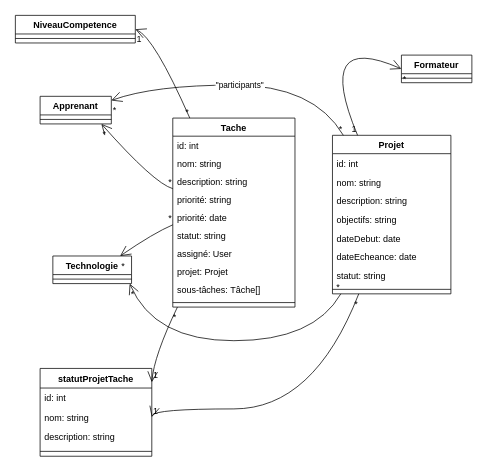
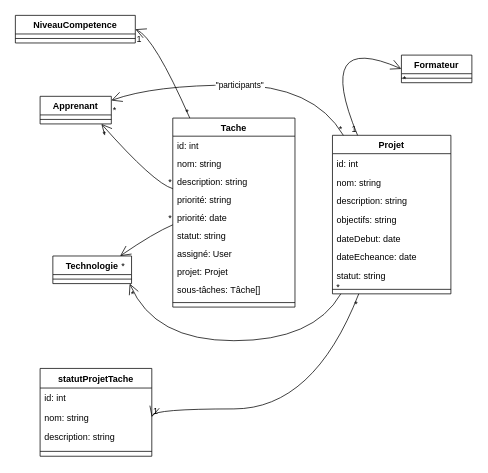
  <mxCell id="0" />
  <mxCell id="1" parent="0" />
  <mxCell id="2" value="Apprenant" style="swimlane;fontStyle=1;align=center;verticalAlign=top;childLayout=stackLayout;horizontal=1;startSize=24.833;horizontalStack=0;resizeParent=1;resizeParentMax=0;resizeLast=0;collapsible=0;marginBottom=0;" vertex="1" parent="1"><mxGeometry x="53" y="128" width="95" height="36.833" as="geometry" /></mxCell>
  <mxCell id="3" style="line;strokeWidth=1;fillColor=none;align=left;verticalAlign=middle;spacingTop=-1;spacingLeft=3;spacingRight=3;rotatable=0;labelPosition=right;points=[];portConstraint=eastwest;strokeColor=inherit;" vertex="1" parent="2"><mxGeometry y="24.833" width="95" height="12" as="geometry" /></mxCell>
  <mxCell id="4" value="Formateur" style="swimlane;fontStyle=1;align=center;verticalAlign=top;childLayout=stackLayout;horizontal=1;startSize=24.833;horizontalStack=0;resizeParent=1;resizeParentMax=0;resizeLast=0;collapsible=0;marginBottom=0;" vertex="1" parent="1"><mxGeometry x="535" y="73" width="94" height="36.833" as="geometry" /></mxCell>
  <mxCell id="5" style="line;strokeWidth=1;fillColor=none;align=left;verticalAlign=middle;spacingTop=-1;spacingLeft=3;spacingRight=3;rotatable=0;labelPosition=right;points=[];portConstraint=eastwest;strokeColor=inherit;" vertex="1" parent="4"><mxGeometry y="24.833" width="94" height="12" as="geometry" /></mxCell>
  <mxCell id="6" value="Projet" style="swimlane;fontStyle=1;align=center;verticalAlign=top;childLayout=stackLayout;horizontal=1;startSize=24.51;horizontalStack=0;resizeParent=1;resizeParentMax=0;resizeLast=0;collapsible=0;marginBottom=0;" vertex="1" parent="1"><mxGeometry x="443" y="180" width="158" height="211.51" as="geometry" /></mxCell>
  <mxCell id="7" value="id: int" style="text;strokeColor=none;fillColor=none;align=left;verticalAlign=top;spacingLeft=4;spacingRight=4;overflow=hidden;rotatable=0;points=[[0,0.5],[1,0.5]];portConstraint=eastwest;" vertex="1" parent="6"><mxGeometry y="24.51" width="158" height="25" as="geometry" /></mxCell>
  <mxCell id="8" value="nom: string" style="text;strokeColor=none;fillColor=none;align=left;verticalAlign=top;spacingLeft=4;spacingRight=4;overflow=hidden;rotatable=0;points=[[0,0.5],[1,0.5]];portConstraint=eastwest;" vertex="1" parent="6"><mxGeometry y="49.51" width="158" height="25" as="geometry" /></mxCell>
  <mxCell id="9" value="description: string" style="text;strokeColor=none;fillColor=none;align=left;verticalAlign=top;spacingLeft=4;spacingRight=4;overflow=hidden;rotatable=0;points=[[0,0.5],[1,0.5]];portConstraint=eastwest;" vertex="1" parent="6"><mxGeometry y="74.51" width="158" height="25" as="geometry" /></mxCell>
  <mxCell id="10" value="objectifs: string" style="text;strokeColor=none;fillColor=none;align=left;verticalAlign=top;spacingLeft=4;spacingRight=4;overflow=hidden;rotatable=0;points=[[0,0.5],[1,0.5]];portConstraint=eastwest;" vertex="1" parent="6"><mxGeometry y="99.51" width="158" height="25" as="geometry" /></mxCell>
  <mxCell id="11" value="dateDebut: date" style="text;strokeColor=none;fillColor=none;align=left;verticalAlign=top;spacingLeft=4;spacingRight=4;overflow=hidden;rotatable=0;points=[[0,0.5],[1,0.5]];portConstraint=eastwest;" vertex="1" parent="6"><mxGeometry y="124.51" width="158" height="25" as="geometry" /></mxCell>
  <mxCell id="12" value="dateEcheance: date" style="text;strokeColor=none;fillColor=none;align=left;verticalAlign=top;spacingLeft=4;spacingRight=4;overflow=hidden;rotatable=0;points=[[0,0.5],[1,0.5]];portConstraint=eastwest;" vertex="1" parent="6"><mxGeometry y="149.51" width="158" height="25" as="geometry" /></mxCell>
  <mxCell id="13" value="statut: string" style="text;strokeColor=none;fillColor=none;align=left;verticalAlign=top;spacingLeft=4;spacingRight=4;overflow=hidden;rotatable=0;points=[[0,0.5],[1,0.5]];portConstraint=eastwest;" vertex="1" parent="6"><mxGeometry y="174.51" width="158" height="25" as="geometry" /></mxCell>
  <mxCell id="14" style="line;strokeWidth=1;fillColor=none;align=left;verticalAlign=middle;spacingTop=-1;spacingLeft=3;spacingRight=3;rotatable=0;labelPosition=right;points=[];portConstraint=eastwest;strokeColor=inherit;" vertex="1" parent="6"><mxGeometry y="199.51" width="158" height="12" as="geometry" /></mxCell>
  <mxCell id="15" value="Tache" style="swimlane;fontStyle=1;align=center;verticalAlign=top;childLayout=stackLayout;horizontal=1;startSize=24.159;horizontalStack=0;resizeParent=1;resizeParentMax=0;resizeLast=0;collapsible=0;marginBottom=0;" vertex="1" parent="1"><mxGeometry x="230" y="157" width="163" height="252.159" as="geometry" /></mxCell>
  <mxCell id="16" value="id: int" style="text;strokeColor=none;fillColor=none;align=left;verticalAlign=top;spacingLeft=4;spacingRight=4;overflow=hidden;rotatable=0;points=[[0,0.5],[1,0.5]];portConstraint=eastwest;" vertex="1" parent="15"><mxGeometry y="24.159" width="163" height="24" as="geometry" /></mxCell>
  <mxCell id="17" value="nom: string" style="text;strokeColor=none;fillColor=none;align=left;verticalAlign=top;spacingLeft=4;spacingRight=4;overflow=hidden;rotatable=0;points=[[0,0.5],[1,0.5]];portConstraint=eastwest;" vertex="1" parent="15"><mxGeometry y="48.159" width="163" height="24" as="geometry" /></mxCell>
  <mxCell id="18" value="description: string" style="text;strokeColor=none;fillColor=none;align=left;verticalAlign=top;spacingLeft=4;spacingRight=4;overflow=hidden;rotatable=0;points=[[0,0.5],[1,0.5]];portConstraint=eastwest;" vertex="1" parent="15"><mxGeometry y="72.159" width="163" height="24" as="geometry" /></mxCell>
  <mxCell id="19" value="priorité: string" style="text;strokeColor=none;fillColor=none;align=left;verticalAlign=top;spacingLeft=4;spacingRight=4;overflow=hidden;rotatable=0;points=[[0,0.5],[1,0.5]];portConstraint=eastwest;" vertex="1" parent="15"><mxGeometry y="96.159" width="163" height="24" as="geometry" /></mxCell>
  <mxCell id="20" value="priorité: date" style="text;strokeColor=none;fillColor=none;align=left;verticalAlign=top;spacingLeft=4;spacingRight=4;overflow=hidden;rotatable=0;points=[[0,0.5],[1,0.5]];portConstraint=eastwest;" vertex="1" parent="15"><mxGeometry y="120.159" width="163" height="24" as="geometry" /></mxCell>
  <mxCell id="21" value="statut: string" style="text;strokeColor=none;fillColor=none;align=left;verticalAlign=top;spacingLeft=4;spacingRight=4;overflow=hidden;rotatable=0;points=[[0,0.5],[1,0.5]];portConstraint=eastwest;" vertex="1" parent="15"><mxGeometry y="144.159" width="163" height="24" as="geometry" /></mxCell>
  <mxCell id="22" value="assigné: User" style="text;strokeColor=none;fillColor=none;align=left;verticalAlign=top;spacingLeft=4;spacingRight=4;overflow=hidden;rotatable=0;points=[[0,0.5],[1,0.5]];portConstraint=eastwest;" vertex="1" parent="15"><mxGeometry y="168.159" width="163" height="24" as="geometry" /></mxCell>
  <mxCell id="23" value="projet: Projet" style="text;strokeColor=none;fillColor=none;align=left;verticalAlign=top;spacingLeft=4;spacingRight=4;overflow=hidden;rotatable=0;points=[[0,0.5],[1,0.5]];portConstraint=eastwest;" vertex="1" parent="15"><mxGeometry y="192.159" width="163" height="24" as="geometry" /></mxCell>
  <mxCell id="24" value="sous-tâches: Tâche[]" style="text;strokeColor=none;fillColor=none;align=left;verticalAlign=top;spacingLeft=4;spacingRight=4;overflow=hidden;rotatable=0;points=[[0,0.5],[1,0.5]];portConstraint=eastwest;" vertex="1" parent="15"><mxGeometry y="216.159" width="163" height="24" as="geometry" /></mxCell>
  <mxCell id="25" style="line;strokeWidth=1;fillColor=none;align=left;verticalAlign=middle;spacingTop=-1;spacingLeft=3;spacingRight=3;rotatable=0;labelPosition=right;points=[];portConstraint=eastwest;strokeColor=inherit;" vertex="1" parent="15"><mxGeometry y="240.159" width="163" height="12" as="geometry" /></mxCell>
  <mxCell id="26" value="statutProjetTache" style="swimlane;fontStyle=1;align=center;verticalAlign=top;childLayout=stackLayout;horizontal=1;startSize=26.148;horizontalStack=0;resizeParent=1;resizeParentMax=0;resizeLast=0;collapsible=0;marginBottom=0;" vertex="1" parent="1"><mxGeometry x="53" y="491" width="149" height="117.148" as="geometry" /></mxCell>
  <mxCell id="27" value="id: int" style="text;strokeColor=none;fillColor=none;align=left;verticalAlign=top;spacingLeft=4;spacingRight=4;overflow=hidden;rotatable=0;points=[[0,0.5],[1,0.5]];portConstraint=eastwest;" vertex="1" parent="26"><mxGeometry y="26.148" width="149" height="26" as="geometry" /></mxCell>
  <mxCell id="28" value="nom: string" style="text;strokeColor=none;fillColor=none;align=left;verticalAlign=top;spacingLeft=4;spacingRight=4;overflow=hidden;rotatable=0;points=[[0,0.5],[1,0.5]];portConstraint=eastwest;" vertex="1" parent="26"><mxGeometry y="52.148" width="149" height="26" as="geometry" /></mxCell>
  <mxCell id="29" value="description: string" style="text;strokeColor=none;fillColor=none;align=left;verticalAlign=top;spacingLeft=4;spacingRight=4;overflow=hidden;rotatable=0;points=[[0,0.5],[1,0.5]];portConstraint=eastwest;" vertex="1" parent="26"><mxGeometry y="78.148" width="149" height="26" as="geometry" /></mxCell>
  <mxCell id="30" style="line;strokeWidth=1;fillColor=none;align=left;verticalAlign=middle;spacingTop=-1;spacingLeft=3;spacingRight=3;rotatable=0;labelPosition=right;points=[];portConstraint=eastwest;strokeColor=inherit;" vertex="1" parent="26"><mxGeometry y="104.148" width="149" height="13" as="geometry" /></mxCell>
  <mxCell id="31" value="Technologie" style="swimlane;fontStyle=1;align=center;verticalAlign=top;childLayout=stackLayout;horizontal=1;startSize=24.833;horizontalStack=0;resizeParent=1;resizeParentMax=0;resizeLast=0;collapsible=0;marginBottom=0;" vertex="1" parent="1"><mxGeometry x="70" y="341" width="105" height="36.833" as="geometry" /></mxCell>
  <mxCell id="32" style="line;strokeWidth=1;fillColor=none;align=left;verticalAlign=middle;spacingTop=-1;spacingLeft=3;spacingRight=3;rotatable=0;labelPosition=right;points=[];portConstraint=eastwest;strokeColor=inherit;" vertex="1" parent="31"><mxGeometry y="24.833" width="105" height="12" as="geometry" /></mxCell>
  <mxCell id="33" value="NiveauCompetence" style="swimlane;fontStyle=1;align=center;verticalAlign=top;childLayout=stackLayout;horizontal=1;startSize=24.833;horizontalStack=0;resizeParent=1;resizeParentMax=0;resizeLast=0;collapsible=0;marginBottom=0;" vertex="1" parent="1"><mxGeometry x="20" y="20" width="160" height="36.833" as="geometry" /></mxCell>
  <mxCell id="34" style="line;strokeWidth=1;fillColor=none;align=left;verticalAlign=middle;spacingTop=-1;spacingLeft=3;spacingRight=3;rotatable=0;labelPosition=right;points=[];portConstraint=eastwest;strokeColor=inherit;" vertex="1" parent="33"><mxGeometry y="24.833" width="160" height="12" as="geometry" /></mxCell>
  <mxCell id="35" value="" style="curved=1;startArrow=none;endArrow=open;endSize=12;exitX=0.212;exitY=7.064e-8;entryX=0;entryY=0.5;rounded=0;entryDx=0;entryDy=0;" edge="1" parent="1" source="6" target="4"><mxGeometry relative="1" as="geometry"><Array as="points"><mxPoint x="418" y="40" /></Array></mxGeometry></mxCell>
  <mxCell id="36" value="1" style="edgeLabel;resizable=0;labelBackgroundColor=none;fontSize=12;align=right;verticalAlign=bottom;" vertex="1" parent="35"><mxGeometry x="-1" relative="1" as="geometry" /></mxCell>
  <mxCell id="37" value="*" style="edgeLabel;resizable=0;labelBackgroundColor=none;fontSize=12;align=left;verticalAlign=top;" vertex="1" parent="35"><mxGeometry x="1" relative="1" as="geometry" /></mxCell>
  <mxCell id="38" value="" style="curved=1;startArrow=none;endArrow=open;endSize=12;exitX=-0.002;exitY=0.373;entryX=0.856;entryY=0.994;rounded=0;" edge="1" parent="1" source="15" target="2"><mxGeometry relative="1" as="geometry"><Array as="points"><mxPoint x="205" y="244" /></Array></mxGeometry></mxCell>
  <mxCell id="39" value="*" style="edgeLabel;resizable=0;labelBackgroundColor=none;fontSize=12;align=right;verticalAlign=bottom;" vertex="1" parent="38"><mxGeometry x="-1" relative="1" as="geometry" /></mxCell>
  <mxCell id="40" value="*" style="edgeLabel;resizable=0;labelBackgroundColor=none;fontSize=12;align=left;verticalAlign=top;" vertex="1" parent="38"><mxGeometry x="1" relative="1" as="geometry" /></mxCell>
  <mxCell id="41" value="&quot;participants&quot;" style="curved=1;startArrow=none;endArrow=open;endSize=12;exitX=0.092;exitY=7.064e-8;entryX=0.991;entryY=0.156;rounded=0;" edge="1" parent="1" source="6" target="2"><mxGeometry relative="1" as="geometry"><Array as="points"><mxPoint x="418" y="113" /><mxPoint x="205" y="113" /></Array></mxGeometry></mxCell>
  <mxCell id="42" value="*" style="edgeLabel;resizable=0;labelBackgroundColor=none;fontSize=12;align=right;verticalAlign=bottom;" vertex="1" parent="41"><mxGeometry x="-1" relative="1" as="geometry" /></mxCell>
  <mxCell id="43" value="*" style="edgeLabel;resizable=0;labelBackgroundColor=none;fontSize=12;align=left;verticalAlign=top;" vertex="1" parent="41"><mxGeometry x="1" relative="1" as="geometry" /></mxCell>
  <mxCell id="44" value="" style="curved=1;startArrow=none;endArrow=open;endSize=12;exitX=0.069;exitY=1.002;entryX=0.976;entryY=1.0;rounded=0;" edge="1" parent="1" source="6" target="31"><mxGeometry relative="1" as="geometry"><Array as="points"><mxPoint x="418" y="454" /><mxPoint x="205" y="454" /></Array></mxGeometry></mxCell>
  <mxCell id="45" value="*" style="edgeLabel;resizable=0;labelBackgroundColor=none;fontSize=12;align=right;verticalAlign=bottom;" vertex="1" parent="44"><mxGeometry x="-1" relative="1" as="geometry" /></mxCell>
  <mxCell id="46" value="*" style="edgeLabel;resizable=0;labelBackgroundColor=none;fontSize=12;align=left;verticalAlign=top;" vertex="1" parent="44"><mxGeometry x="1" relative="1" as="geometry" /></mxCell>
  <mxCell id="47" value="" style="curved=1;startArrow=none;endArrow=open;endSize=12;exitX=0.14;exitY=0.001;entryX=0.998;entryY=0.503;rounded=0;" edge="1" parent="1" source="15" target="33"><mxGeometry relative="1" as="geometry"><Array as="points"><mxPoint x="205" y="49" /></Array></mxGeometry></mxCell>
  <mxCell id="48" value="*" style="edgeLabel;resizable=0;labelBackgroundColor=none;fontSize=12;align=right;verticalAlign=bottom;" vertex="1" parent="47"><mxGeometry x="-1" relative="1" as="geometry" /></mxCell>
  <mxCell id="49" value="1" style="edgeLabel;resizable=0;labelBackgroundColor=none;fontSize=12;align=left;verticalAlign=top;" vertex="1" parent="47"><mxGeometry x="1" relative="1" as="geometry" /></mxCell>
  <mxCell id="50" value="" style="curved=1;startArrow=none;endArrow=open;endSize=12;exitX=-0.002;exitY=0.565;entryX=0.85;entryY=0.006;rounded=0;" edge="1" parent="1" source="15" target="31"><mxGeometry relative="1" as="geometry"><Array as="points"><mxPoint x="205" y="310" /></Array></mxGeometry></mxCell>
  <mxCell id="51" value="*" style="edgeLabel;resizable=0;labelBackgroundColor=none;fontSize=12;align=right;verticalAlign=bottom;" vertex="1" parent="50"><mxGeometry x="-1" relative="1" as="geometry" /></mxCell>
  <mxCell id="52" value="*" style="edgeLabel;resizable=0;labelBackgroundColor=none;fontSize=12;align=left;verticalAlign=top;" vertex="1" parent="50"><mxGeometry x="1" relative="1" as="geometry" /></mxCell>
  <mxCell id="53" value="" style="curved=1;startArrow=none;endArrow=open;endSize=12;exitX=0.221;exitY=1.002;entryX=1.003;entryY=0.555;rounded=0;" edge="1" parent="1" source="6" target="26"><mxGeometry relative="1" as="geometry"><Array as="points"><mxPoint x="418" y="545" /><mxPoint x="205" y="545" /></Array></mxGeometry></mxCell>
  <mxCell id="54" value="*" style="edgeLabel;resizable=0;labelBackgroundColor=none;fontSize=12;align=right;verticalAlign=top;" vertex="1" parent="53"><mxGeometry x="-1" relative="1" as="geometry" /></mxCell>
  <mxCell id="55" value="1" style="edgeLabel;resizable=0;labelBackgroundColor=none;fontSize=12;align=left;verticalAlign=bottom;" vertex="1" parent="53"><mxGeometry x="1" relative="1" as="geometry" /></mxCell>
- <mxCell id="56" value="" style="curved=1;startArrow=none;endArrow=open;endSize=12;exitX=0.038;exitY=1.0;entryX=1.003;entryY=0.155;rounded=0;" edge="1" parent="1" source="15" target="26"><mxGeometry relative="1" as="geometry"><Array as="points"><mxPoint x="205" y="474" /></Array></mxGeometry></mxCell>
- <mxCell id="57" value="*" style="edgeLabel;resizable=0;labelBackgroundColor=none;fontSize=12;align=right;verticalAlign=top;" vertex="1" parent="56"><mxGeometry x="-1" relative="1" as="geometry" /></mxCell>
- <mxCell id="58" value="1" style="edgeLabel;resizable=0;labelBackgroundColor=none;fontSize=12;align=left;verticalAlign=bottom;" vertex="1" parent="56"><mxGeometry x="1" relative="1" as="geometry" /></mxCell>
